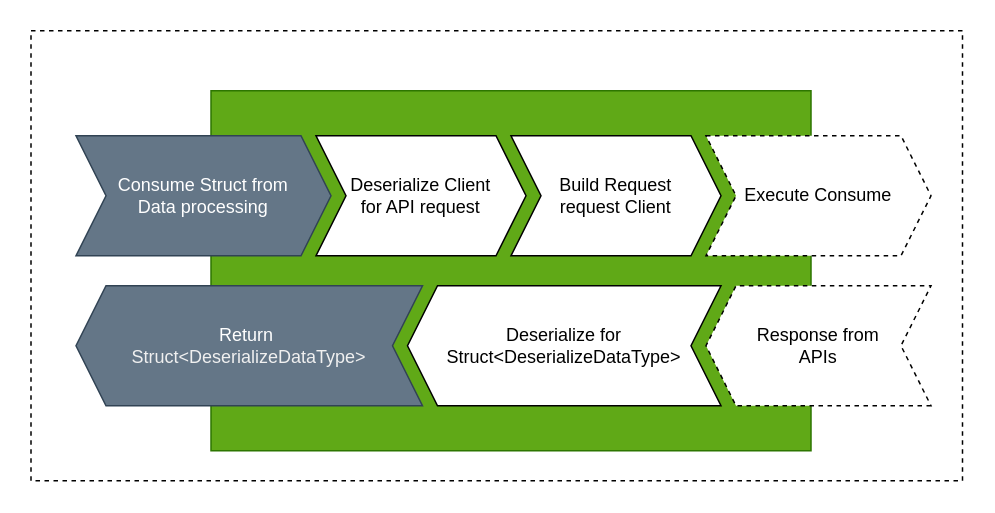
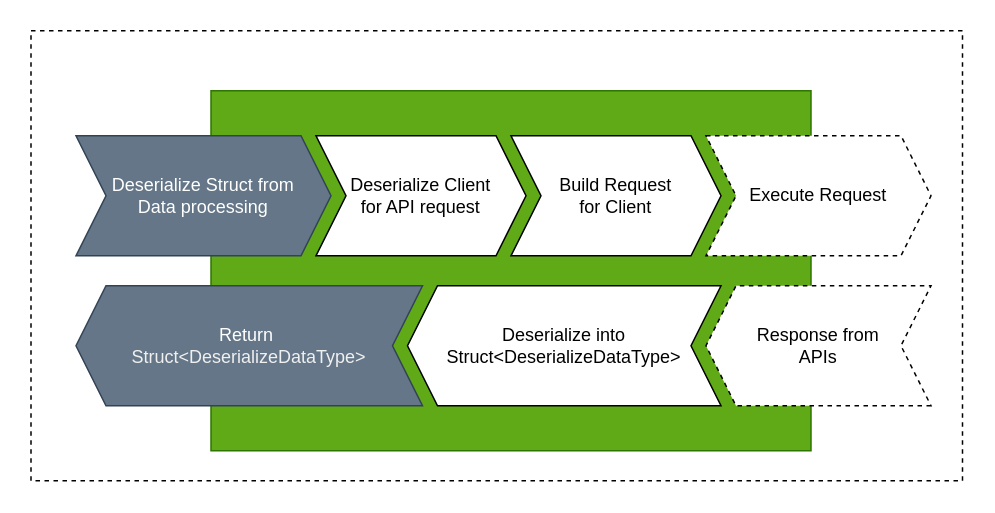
  <mxCell id="0" />
  <mxCell id="1" parent="0" />
  <mxCell id="2" value="" style="rounded=0;whiteSpace=wrap;html=1;shadow=0;dashed=1;gradientColor=none;" vertex="1" parent="1"><mxGeometry x="20" y="20" width="621" height="300" as="geometry" /></mxCell>
  <mxCell id="3" value="" style="rounded=0;whiteSpace=wrap;html=1;fillColor=#60a917;strokeColor=#2D7600;fontColor=#ffffff;" vertex="1" parent="1"><mxGeometry x="140" y="60" width="400" height="240" as="geometry" /></mxCell>
- <mxCell id="4" value="Consume Struct from&lt;br&gt;Data processing" style="shape=step;perimeter=stepPerimeter;whiteSpace=wrap;html=1;fixedSize=1;fillColor=#647687;strokeColor=#314354;fontColor=#ffffff;" vertex="1" parent="1"><mxGeometry x="50" y="90" width="170" height="80" as="geometry" /></mxCell>
- <mxCell id="5" value="Execute Consume" style="shape=step;perimeter=stepPerimeter;whiteSpace=wrap;html=1;fixedSize=1;shadow=0;rounded=0;dashed=1;" vertex="1" parent="1"><mxGeometry x="470" y="90" width="150" height="80" as="geometry" /></mxCell>
+ <mxCell id="4" value="Deserialize Struct from&lt;br&gt;Data processing" style="shape=step;perimeter=stepPerimeter;whiteSpace=wrap;html=1;fixedSize=1;fillColor=#647687;strokeColor=#314354;fontColor=#ffffff;" vertex="1" parent="1"><mxGeometry x="50" y="90" width="170" height="80" as="geometry" /></mxCell>
+ <mxCell id="5" value="Execute Request" style="shape=step;perimeter=stepPerimeter;whiteSpace=wrap;html=1;fixedSize=1;shadow=0;rounded=0;dashed=1;" vertex="1" parent="1"><mxGeometry x="470" y="90" width="150" height="80" as="geometry" /></mxCell>
  <mxCell id="6" value="Response from&lt;br&gt;APIs" style="shape=step;perimeter=stepPerimeter;whiteSpace=wrap;html=1;fixedSize=1;direction=west;rounded=0;dashed=1;" vertex="1" parent="1"><mxGeometry x="470" y="190" width="150" height="80" as="geometry" /></mxCell>
  <mxCell id="7" value="Deserialize Client&lt;br&gt;for API request" style="shape=step;perimeter=stepPerimeter;whiteSpace=wrap;html=1;fixedSize=1;" vertex="1" parent="1"><mxGeometry x="210" y="90" width="140" height="80" as="geometry" /></mxCell>
- <mxCell id="8" value="Build Request&lt;br&gt;request Client" style="shape=step;perimeter=stepPerimeter;whiteSpace=wrap;html=1;fixedSize=1;" vertex="1" parent="1"><mxGeometry x="340" y="90" width="140" height="80" as="geometry" /></mxCell>
+ <mxCell id="8" value="Build Request&lt;br&gt;for Client" style="shape=step;perimeter=stepPerimeter;whiteSpace=wrap;html=1;fixedSize=1;" vertex="1" parent="1"><mxGeometry x="340" y="90" width="140" height="80" as="geometry" /></mxCell>
  <mxCell id="9" value="Return&amp;nbsp;&lt;br&gt;&lt;span style=&quot;color: rgb(240 , 240 , 240)&quot;&gt;Struct&amp;lt;DeserializeDataType&amp;gt;&lt;br&gt;&lt;/span&gt;" style="shape=step;perimeter=stepPerimeter;whiteSpace=wrap;html=1;fixedSize=1;direction=west;fillColor=#647687;strokeColor=#314354;fontColor=#ffffff;" vertex="1" parent="1"><mxGeometry x="50" y="190" width="231" height="80" as="geometry" /></mxCell>
- <mxCell id="10" value="Deserialize for &lt;br&gt;Struct&amp;lt;DeserializeDataType&amp;gt;" style="shape=step;perimeter=stepPerimeter;whiteSpace=wrap;html=1;fixedSize=1;direction=west;" vertex="1" parent="1"><mxGeometry x="271" y="190" width="209" height="80" as="geometry" /></mxCell>
+ <mxCell id="10" value="Deserialize into &lt;br&gt;Struct&amp;lt;DeserializeDataType&amp;gt;" style="shape=step;perimeter=stepPerimeter;whiteSpace=wrap;html=1;fixedSize=1;direction=west;" vertex="1" parent="1"><mxGeometry x="271" y="190" width="209" height="80" as="geometry" /></mxCell>
